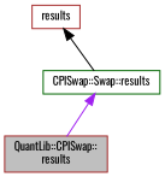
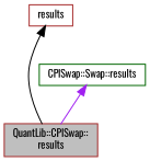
  digraph {
    fontname=Oswald
    node [color=brown fillcolor=white fontname=Oswald fontsize=10 shape=record style=filled]
    edge [dir=back fontname=Oswald fontsize=10 labelfontname=Helvetica labelfontsize=10 style=solid]
    n1 [fillcolor=grey75 fontcolor=black height=0.2 label="QuantLib::CPISwap::\lresults" width=0.4]
    n2 [color=darkgreen height=0.2 label="CPISwap::Swap::results" width=0.4]
    n3 [height=0.2 label=results width=0.4]
    n2 -> n1 [color=purple]
-   n3 -> n2 [color=black]
+   n3 -> n1 [color=black]
  }
